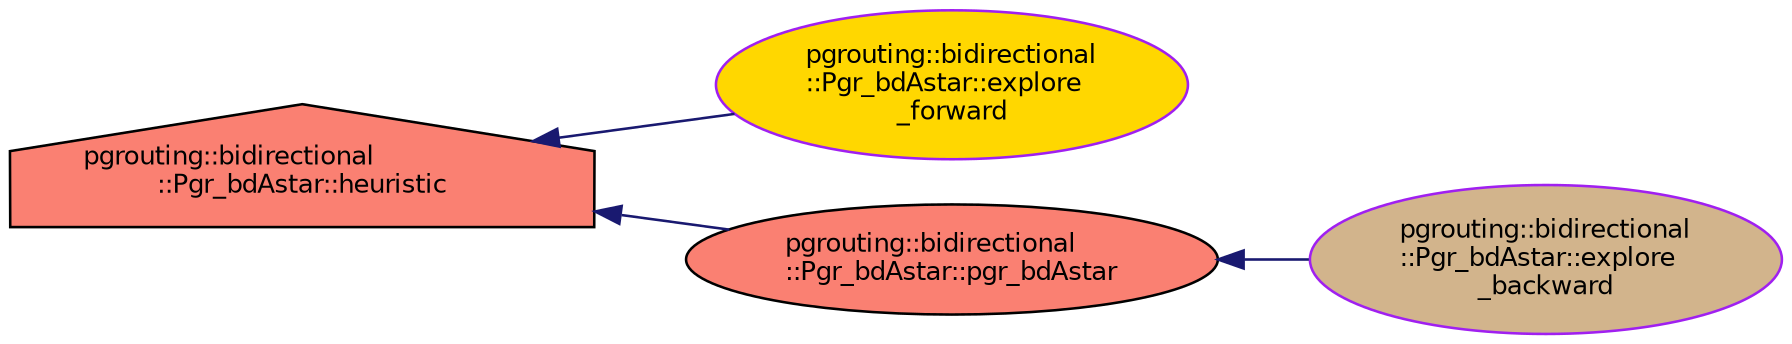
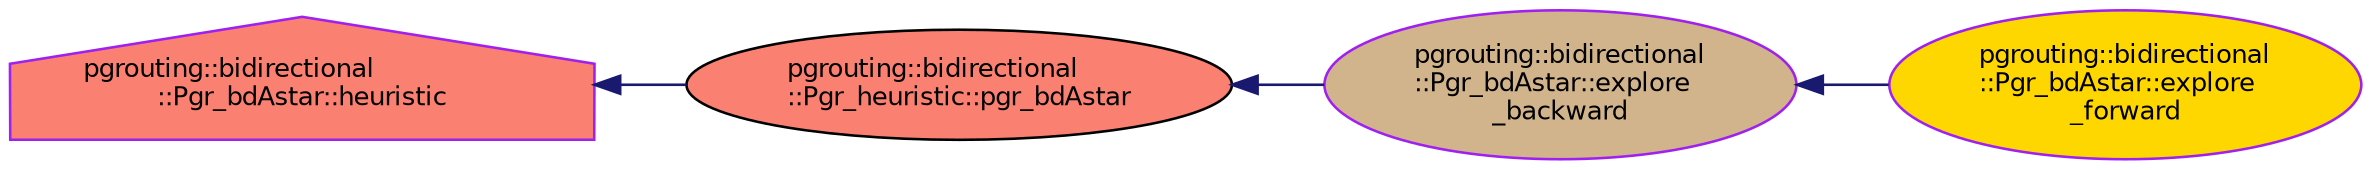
  digraph {
    rankdir=LR
    node [color=black fillcolor=salmon fontname=Helvetica fontsize=10 shape=ellipse style=filled]
    edge [color=midnightblue dir=back fontname=Helvetica fontsize=10 labelfontname=Helvetica labelfontsize=10 style=solid]
-   n1 [fontcolor=black height=0.2 label="pgrouting::bidirectional\l::Pgr_bdAstar::heuristic" shape=house width=0.4]
+   n1 [color=purple fontcolor=black height=0.2 label="pgrouting::bidirectional\l::Pgr_bdAstar::heuristic" shape=house width=0.4]
    n2 [color=purple fillcolor=gold height=0.2 label="pgrouting::bidirectional\l::Pgr_bdAstar::explore\l_forward" width=0.4]
-   n3 [height=0.2 label="pgrouting::bidirectional\l::Pgr_bdAstar::pgr_bdAstar" width=0.4]
+   n3 [height=0.2 label="pgrouting::bidirectional\l::Pgr_heuristic::pgr_bdAstar" width=0.4]
    n4 [color=purple fillcolor=tan height=0.2 label="pgrouting::bidirectional\l::Pgr_bdAstar::explore\l_backward" width=0.4]
-   n1 -> n2
+   n4 -> n2
    n1 -> n3
    n3 -> n4
  }
